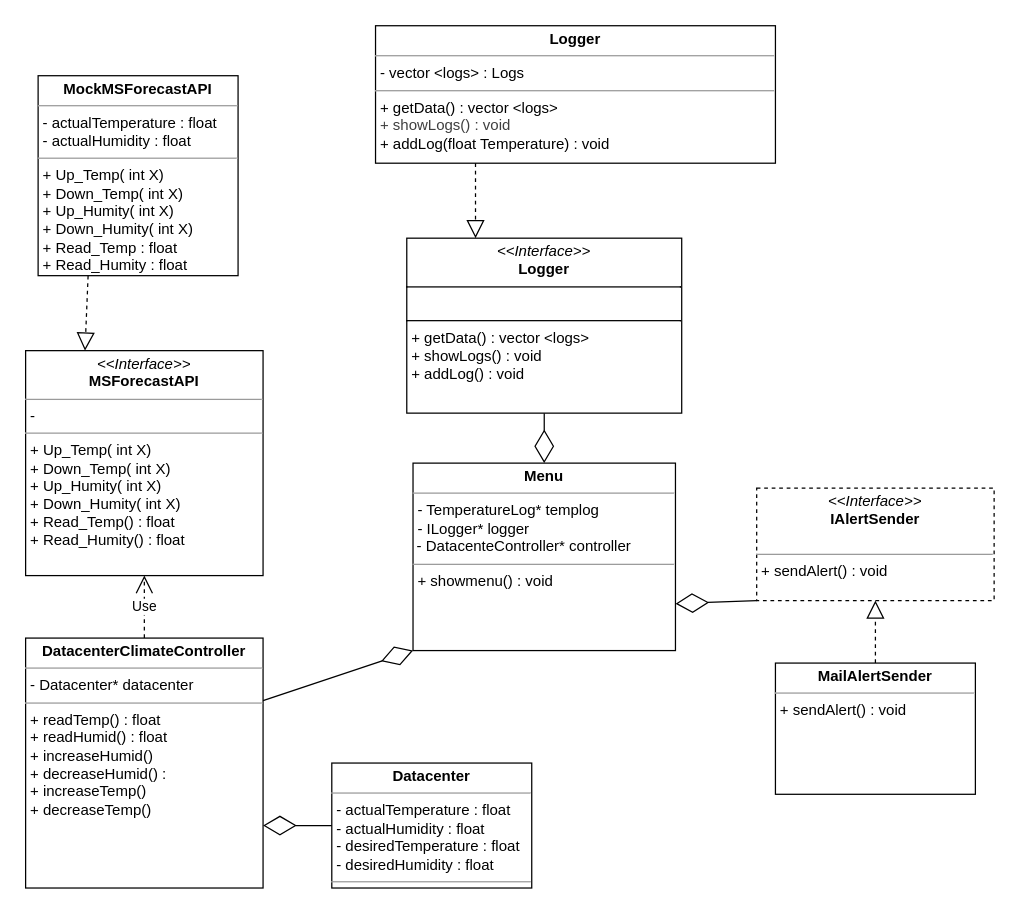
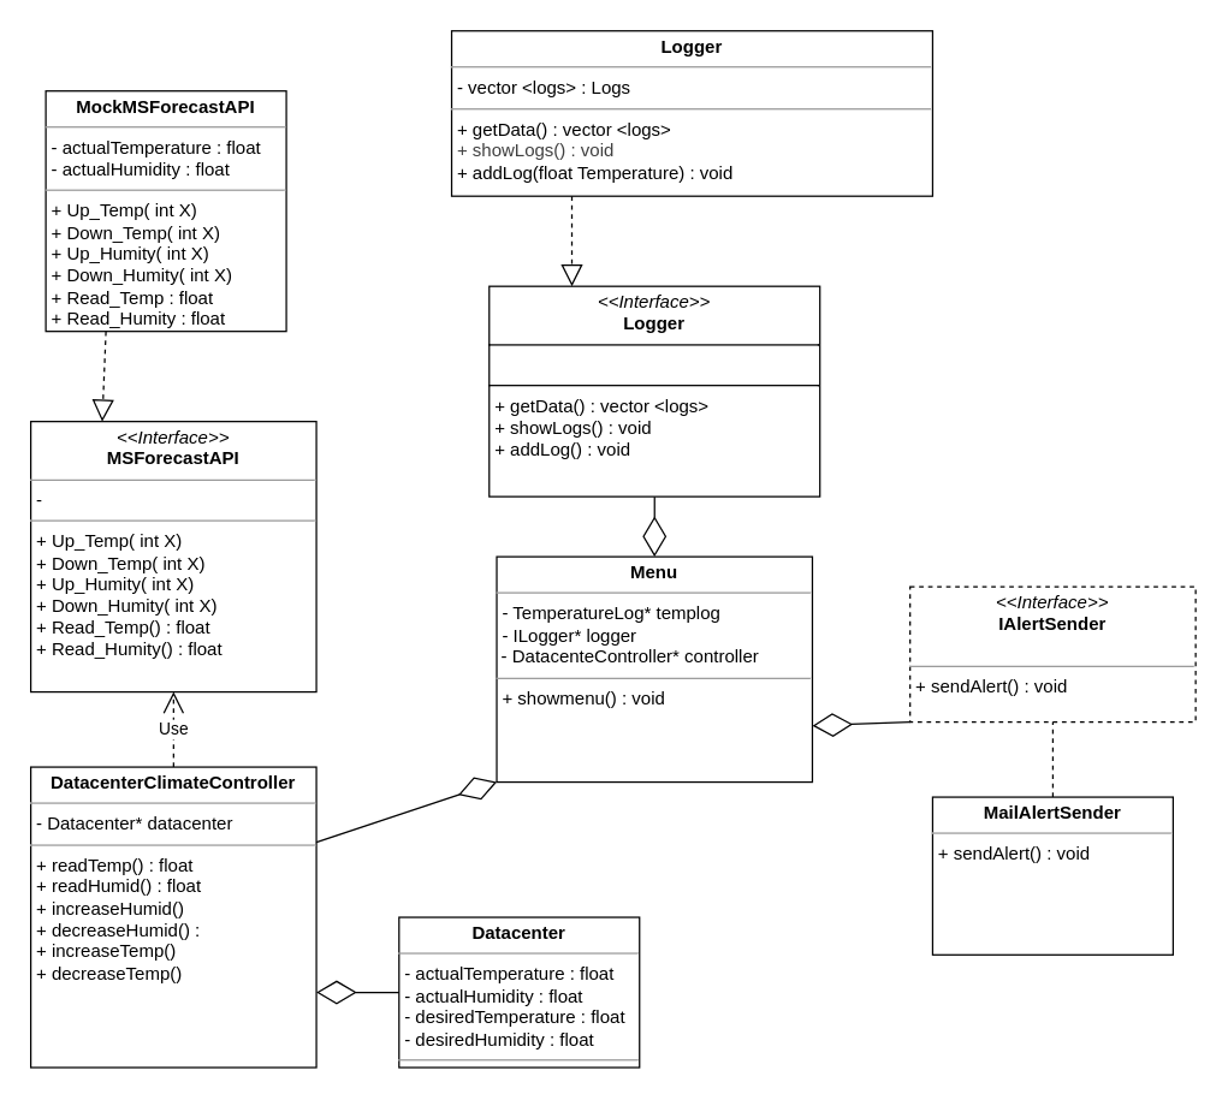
  <mxCell id="0" />
  <mxCell id="1" parent="0" />
  <mxCell id="2" value="&lt;p style=&quot;margin:0px;margin-top:4px;text-align:center;&quot;&gt;&lt;b&gt;MockMSForecastAPI&lt;/b&gt;&lt;/p&gt;&lt;hr size=&quot;1&quot;&gt;&lt;p style=&quot;margin:0px;margin-left:4px;&quot;&gt;- actualTemperature : float&lt;/p&gt;&lt;p style=&quot;margin:0px;margin-left:4px;&quot;&gt;- actualHumidity : float&lt;/p&gt;&lt;hr size=&quot;1&quot;&gt;&lt;p style=&quot;margin:0px;margin-left:4px;&quot;&gt;+&amp;nbsp;&lt;span style=&quot;background-color: initial;&quot;&gt;Up_Temp( int X)&lt;/span&gt;&lt;/p&gt;&lt;p style=&quot;margin:0px;margin-left:4px;&quot;&gt;+ Down_Temp( int X)&lt;/p&gt;&lt;p style=&quot;margin:0px;margin-left:4px;&quot;&gt;+ Up_Humity( int X)&lt;/p&gt;&lt;p style=&quot;margin:0px;margin-left:4px;&quot;&gt;+ Down_Humity( int X)&lt;/p&gt;&lt;p style=&quot;margin:0px;margin-left:4px;&quot;&gt;+ Read_Temp : float&lt;/p&gt;&lt;p style=&quot;margin:0px;margin-left:4px;&quot;&gt;+ Read_Humity : float&lt;/p&gt;" style="verticalAlign=top;align=left;overflow=fill;fontSize=12;fontFamily=Helvetica;html=1;" parent="1" vertex="1"><mxGeometry x="30" y="60" width="160" height="160" as="geometry" /></mxCell>
  <mxCell id="3" value="&lt;p style=&quot;margin:0px;margin-top:4px;text-align:center;&quot;&gt;&lt;i&gt;&amp;lt;&amp;lt;Interface&amp;gt;&amp;gt;&lt;/i&gt;&lt;br&gt;&lt;b&gt;MSForecastAPI&lt;/b&gt;&lt;/p&gt;&lt;hr size=&quot;1&quot;&gt;&lt;p style=&quot;margin:0px;margin-left:4px;&quot;&gt;-&lt;/p&gt;&lt;hr size=&quot;1&quot;&gt;&lt;p style=&quot;margin: 0px 0px 0px 4px;&quot;&gt;+&amp;nbsp;&lt;span style=&quot;background-color: initial;&quot;&gt;Up_Temp( int X)&lt;/span&gt;&lt;/p&gt;&lt;p style=&quot;margin: 0px 0px 0px 4px;&quot;&gt;+ Down_Temp( int X)&lt;/p&gt;&lt;p style=&quot;margin: 0px 0px 0px 4px;&quot;&gt;+ Up_Humity( int X)&lt;/p&gt;&lt;p style=&quot;margin: 0px 0px 0px 4px;&quot;&gt;+ Down_Humity( int X)&lt;/p&gt;&lt;p style=&quot;margin: 0px 0px 0px 4px;&quot;&gt;+ Read_Temp() : float&lt;/p&gt;&lt;p style=&quot;margin: 0px 0px 0px 4px;&quot;&gt;+ Read_Humity() : float&lt;/p&gt;" style="verticalAlign=top;align=left;overflow=fill;fontSize=12;fontFamily=Helvetica;html=1;" parent="1" vertex="1"><mxGeometry x="20" y="280" width="190" height="180" as="geometry" /></mxCell>
  <mxCell id="4" value="" style="endArrow=block;dashed=1;endFill=0;endSize=12;html=1;exitX=0.25;exitY=1;exitDx=0;exitDy=0;entryX=0.25;entryY=0;entryDx=0;entryDy=0;" parent="1" source="2" target="3" edge="1"><mxGeometry width="160" relative="1" as="geometry"><mxPoint x="140" y="190" as="sourcePoint" /><mxPoint x="300" y="190" as="targetPoint" /></mxGeometry></mxCell>
  <mxCell id="5" value="&lt;p style=&quot;margin:0px;margin-top:4px;text-align:center;&quot;&gt;&lt;b&gt;DatacenterClimateController&lt;/b&gt;&lt;/p&gt;&lt;hr size=&quot;1&quot;&gt;&lt;p style=&quot;margin:0px;margin-left:4px;&quot;&gt;- Datacenter* datacenter&lt;/p&gt;&lt;hr size=&quot;1&quot;&gt;&lt;p style=&quot;margin:0px;margin-left:4px;&quot;&gt;+ readTemp() : float&lt;/p&gt;&lt;p style=&quot;margin:0px;margin-left:4px;&quot;&gt;+ readHumid() : float&lt;/p&gt;&lt;p style=&quot;margin:0px;margin-left:4px;&quot;&gt;+ increaseHumid()&lt;/p&gt;&lt;p style=&quot;margin:0px;margin-left:4px;&quot;&gt;+ decreaseHumid() :&lt;/p&gt;&lt;p style=&quot;margin:0px;margin-left:4px;&quot;&gt;+ increaseTemp()&amp;nbsp;&lt;/p&gt;&lt;p style=&quot;margin:0px;margin-left:4px;&quot;&gt;+ decreaseTemp()&lt;/p&gt;" style="verticalAlign=top;align=left;overflow=fill;fontSize=12;fontFamily=Helvetica;html=1;" parent="1" vertex="1"><mxGeometry x="20" y="510" width="190" height="200" as="geometry" /></mxCell>
  <mxCell id="6" value="Use" style="endArrow=open;endSize=12;dashed=1;html=1;entryX=0.5;entryY=1;entryDx=0;entryDy=0;exitX=0.5;exitY=0;exitDx=0;exitDy=0;" parent="1" source="5" target="3" edge="1"><mxGeometry width="160" relative="1" as="geometry"><mxPoint x="260" y="260" as="sourcePoint" /><mxPoint x="420" y="260" as="targetPoint" /></mxGeometry></mxCell>
  <mxCell id="7" value="&lt;p style=&quot;margin:0px;margin-top:4px;text-align:center;&quot;&gt;&lt;b&gt;Logger&lt;/b&gt;&lt;/p&gt;&lt;hr size=&quot;1&quot;&gt;&lt;p style=&quot;margin:0px;margin-left:4px;&quot;&gt;- vector &amp;lt;logs&amp;gt; : Logs&lt;/p&gt;&lt;hr size=&quot;1&quot;&gt;&lt;p style=&quot;margin:0px;margin-left:4px;&quot;&gt;+ getData() : vector &amp;lt;logs&amp;gt;&lt;/p&gt;&lt;p style=&quot;margin:0px;margin-left:4px;&quot;&gt;&lt;span style=&quot;color: rgb(63, 63, 63);&quot;&gt;+ showLogs() : void&lt;/span&gt;&lt;/p&gt;&lt;p style=&quot;margin:0px;margin-left:4px;&quot;&gt;+ addLog(float Temperature) : void&lt;/p&gt;" style="verticalAlign=top;align=left;overflow=fill;fontSize=12;fontFamily=Helvetica;html=1;" parent="1" vertex="1"><mxGeometry x="300" y="20" width="320" height="110" as="geometry" /></mxCell>
  <mxCell id="8" value="&lt;p style=&quot;margin:0px;margin-top:4px;text-align:center;&quot;&gt;&lt;b&gt;MailAlertSender&lt;/b&gt;&lt;/p&gt;&lt;hr size=&quot;1&quot;&gt;&lt;p style=&quot;margin:0px;margin-left:4px;&quot;&gt;&lt;/p&gt;&lt;p style=&quot;margin:0px;margin-left:4px;&quot;&gt;+ sendAlert() : void&lt;/p&gt;" style="verticalAlign=top;align=left;overflow=fill;fontSize=12;fontFamily=Helvetica;html=1;" parent="1" vertex="1"><mxGeometry x="620" y="530" width="160" height="105" as="geometry" /></mxCell>
  <mxCell id="9" value="&lt;p style=&quot;margin:0px;margin-top:4px;text-align:center;&quot;&gt;&lt;i&gt;&amp;lt;&amp;lt;Interface&amp;gt;&amp;gt;&lt;/i&gt;&lt;br&gt;&lt;b&gt;IAlertSender&lt;/b&gt;&lt;/p&gt;&lt;p style=&quot;margin:0px;margin-left:4px;&quot;&gt;&lt;br&gt;&lt;/p&gt;&lt;hr size=&quot;1&quot;&gt;&lt;p style=&quot;margin:0px;margin-left:4px;&quot;&gt;+ sendAlert() : void&lt;br&gt;&lt;br&gt;&lt;/p&gt;" style="verticalAlign=top;align=left;overflow=fill;fontSize=12;fontFamily=Helvetica;html=1;dashed=1;" parent="1" vertex="1"><mxGeometry x="605" y="390" width="190" height="90" as="geometry" /></mxCell>
- <mxCell id="10" value="" style="endArrow=block;dashed=1;endFill=0;endSize=12;html=1;entryX=0.5;entryY=1;entryDx=0;entryDy=0;exitX=0.5;exitY=0;exitDx=0;exitDy=0;" parent="1" source="8" target="9" edge="1"><mxGeometry width="160" relative="1" as="geometry"><mxPoint x="650" y="400" as="sourcePoint" /><mxPoint x="810" y="400" as="targetPoint" /></mxGeometry></mxCell>
+ <mxCell id="10" value="" style="endArrow=none;dashed=1;endFill=0;endSize=12;html=1;entryX=0.5;entryY=1;entryDx=0;entryDy=0;exitX=0.5;exitY=0;exitDx=0;exitDy=0;" parent="1" source="8" target="9" edge="1"><mxGeometry width="160" relative="1" as="geometry"><mxPoint x="650" y="400" as="sourcePoint" /><mxPoint x="810" y="400" as="targetPoint" /></mxGeometry></mxCell>
  <mxCell id="11" value="&lt;p style=&quot;margin:0px;margin-top:4px;text-align:center;&quot;&gt;&lt;b&gt;Datacenter&lt;/b&gt;&lt;/p&gt;&lt;hr size=&quot;1&quot;&gt;&lt;p style=&quot;margin:0px;margin-left:4px;&quot;&gt;- actualTemperature : float&lt;/p&gt;&lt;p style=&quot;margin:0px;margin-left:4px;&quot;&gt;- actualHumidity : float&lt;/p&gt;&lt;p style=&quot;margin:0px;margin-left:4px;&quot;&gt;- desiredTemperature : float&lt;/p&gt;&lt;p style=&quot;margin:0px;margin-left:4px;&quot;&gt;- desiredHumidity : float&lt;/p&gt;&lt;hr size=&quot;1&quot;&gt;&lt;p style=&quot;margin:0px;margin-left:4px;&quot;&gt;&lt;br&gt;&lt;/p&gt;" style="verticalAlign=top;align=left;overflow=fill;fontSize=12;fontFamily=Helvetica;html=1;" parent="1" vertex="1"><mxGeometry x="265" y="610" width="160" height="100" as="geometry" /></mxCell>
  <mxCell id="12" value="" style="endArrow=diamondThin;endFill=0;endSize=24;html=1;entryX=1;entryY=0.75;entryDx=0;entryDy=0;exitX=0;exitY=0.5;exitDx=0;exitDy=0;" parent="1" source="11" target="5" edge="1"><mxGeometry width="160" relative="1" as="geometry"><mxPoint x="350" y="590" as="sourcePoint" /><mxPoint x="510" y="590" as="targetPoint" /></mxGeometry></mxCell>
  <mxCell id="13" value="&lt;p style=&quot;margin:0px;margin-top:4px;text-align:center;&quot;&gt;&lt;b&gt;Menu&lt;/b&gt;&lt;/p&gt;&lt;hr size=&quot;1&quot;&gt;&lt;p style=&quot;margin: 0px 0px 0px 4px;&quot;&gt;- TemperatureLog* templog&lt;/p&gt;&lt;p style=&quot;margin: 0px 0px 0px 4px;&quot;&gt;- ILogger* logger&lt;/p&gt;&lt;div&gt;&amp;nbsp;- DatacenteController* controller&lt;/div&gt;&lt;hr size=&quot;1&quot;&gt;&lt;p style=&quot;margin:0px;margin-left:4px;&quot;&gt;+ showmenu() : void&lt;/p&gt;" style="verticalAlign=top;align=left;overflow=fill;fontSize=12;fontFamily=Helvetica;html=1;" parent="1" vertex="1"><mxGeometry x="330" y="370" width="210" height="150" as="geometry" /></mxCell>
  <mxCell id="14" value="" style="endArrow=diamondThin;endFill=0;endSize=24;html=1;exitX=1;exitY=0.25;exitDx=0;exitDy=0;entryX=0;entryY=1;entryDx=0;entryDy=0;" parent="1" source="5" target="13" edge="1"><mxGeometry width="160" relative="1" as="geometry"><mxPoint x="220" y="540" as="sourcePoint" /><mxPoint x="380" y="540" as="targetPoint" /></mxGeometry></mxCell>
  <mxCell id="15" value="" style="endArrow=diamondThin;endFill=0;endSize=24;html=1;exitX=0.5;exitY=1;exitDx=0;exitDy=0;entryX=0.5;entryY=0;entryDx=0;entryDy=0;" parent="1" source="17" target="13" edge="1"><mxGeometry width="160" relative="1" as="geometry"><mxPoint x="510" y="360" as="sourcePoint" /><mxPoint x="670" y="360" as="targetPoint" /></mxGeometry></mxCell>
  <mxCell id="16" value="" style="endArrow=diamondThin;endFill=0;endSize=24;html=1;entryX=1;entryY=0.75;entryDx=0;entryDy=0;exitX=0;exitY=1;exitDx=0;exitDy=0;" parent="1" source="9" target="13" edge="1"><mxGeometry width="160" relative="1" as="geometry"><mxPoint x="570" y="510" as="sourcePoint" /><mxPoint x="730" y="510" as="targetPoint" /></mxGeometry></mxCell>
  <mxCell id="17" value="&lt;p style=&quot;margin:0px;margin-top:4px;text-align:center;&quot;&gt;&lt;i&gt;&amp;lt;&amp;lt;Interface&amp;gt;&amp;gt;&lt;/i&gt;&lt;br&gt;&lt;b&gt;Logger&lt;/b&gt;&lt;/p&gt;&lt;hr size=&quot;1&quot; style=&quot;border-style:solid;&quot;&gt;&lt;p style=&quot;margin:0px;margin-left:4px;&quot;&gt;&lt;br&gt;&lt;/p&gt;&lt;hr size=&quot;1&quot; style=&quot;border-style:solid;&quot;&gt;&lt;p style=&quot;text-wrap-mode: nowrap; margin: 0px 0px 0px 4px;&quot;&gt;+ getData() : vector &amp;lt;logs&amp;gt;&lt;/p&gt;&lt;p style=&quot;text-wrap-mode: nowrap; margin: 0px 0px 0px 4px;&quot;&gt;+ showLogs() : void&lt;/p&gt;&lt;p style=&quot;text-wrap-mode: nowrap; margin: 0px 0px 0px 4px;&quot;&gt;+ addLog() : void&lt;/p&gt;" style="verticalAlign=top;align=left;overflow=fill;html=1;whiteSpace=wrap;" parent="1" vertex="1"><mxGeometry x="325" y="190" width="220" height="140" as="geometry" /></mxCell>
  <mxCell id="18" value="" style="endArrow=block;dashed=1;endFill=0;endSize=12;html=1;exitX=0.25;exitY=1;exitDx=0;exitDy=0;entryX=0.25;entryY=0;entryDx=0;entryDy=0;" parent="1" source="7" target="17" edge="1"><mxGeometry width="160" relative="1" as="geometry"><mxPoint x="350" y="140" as="sourcePoint" /><mxPoint x="510" y="140" as="targetPoint" /></mxGeometry></mxCell>
